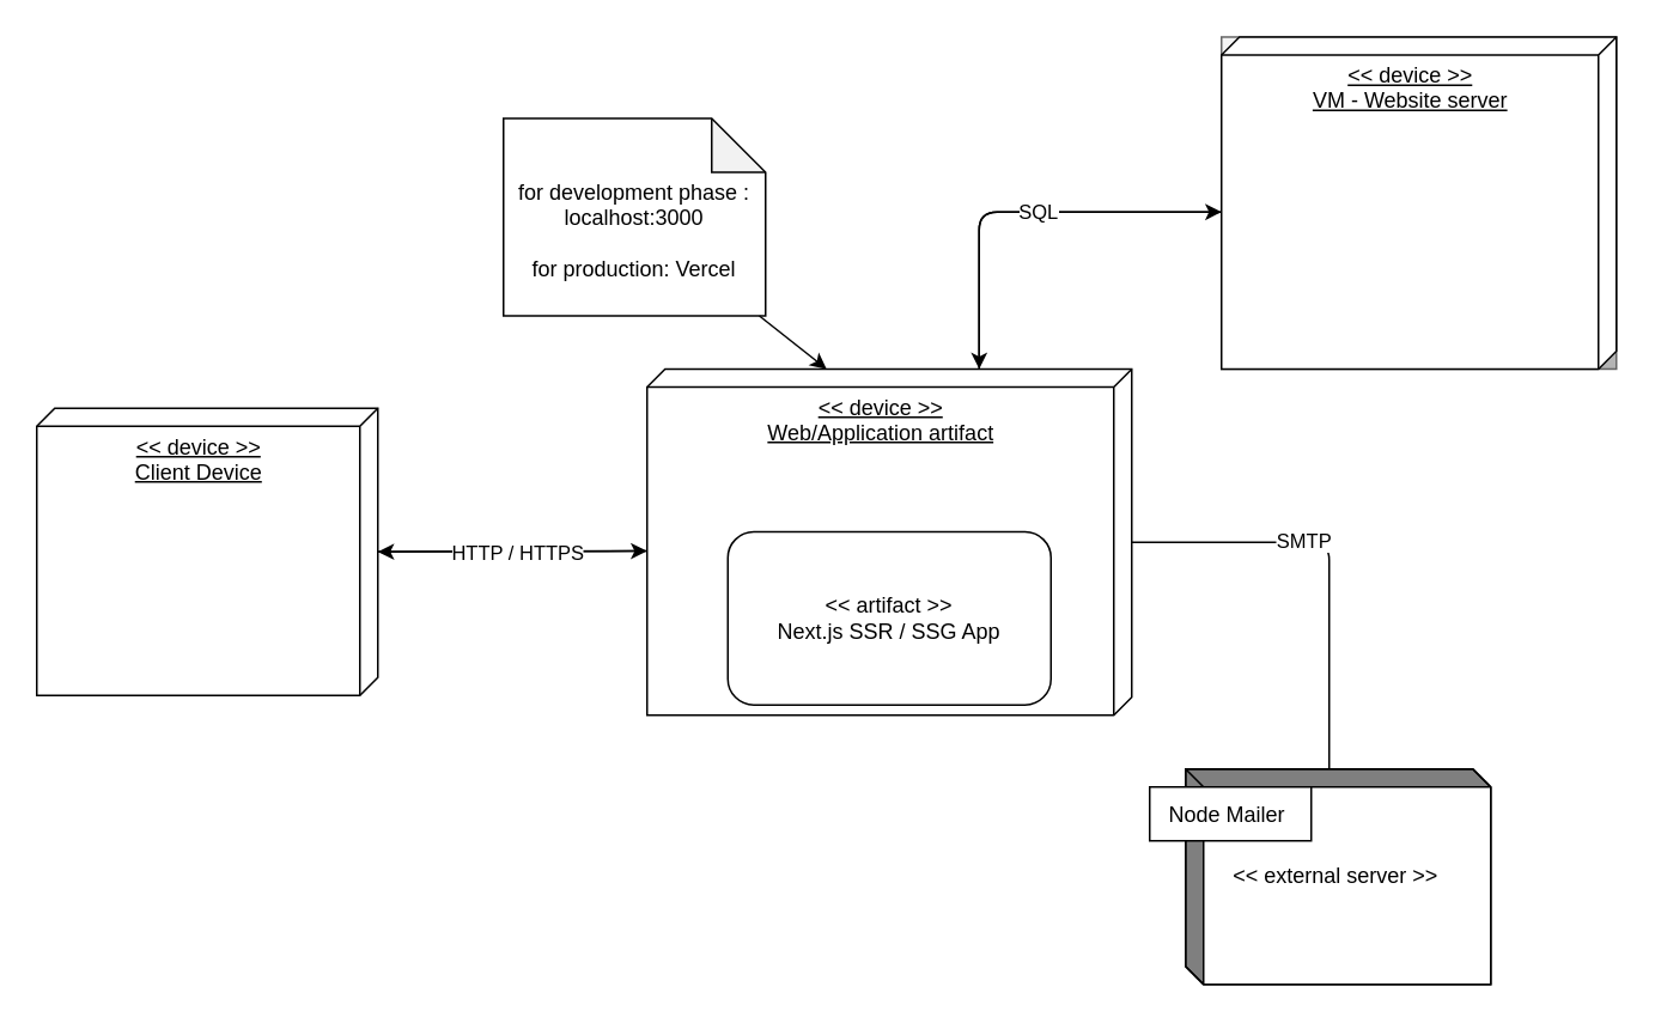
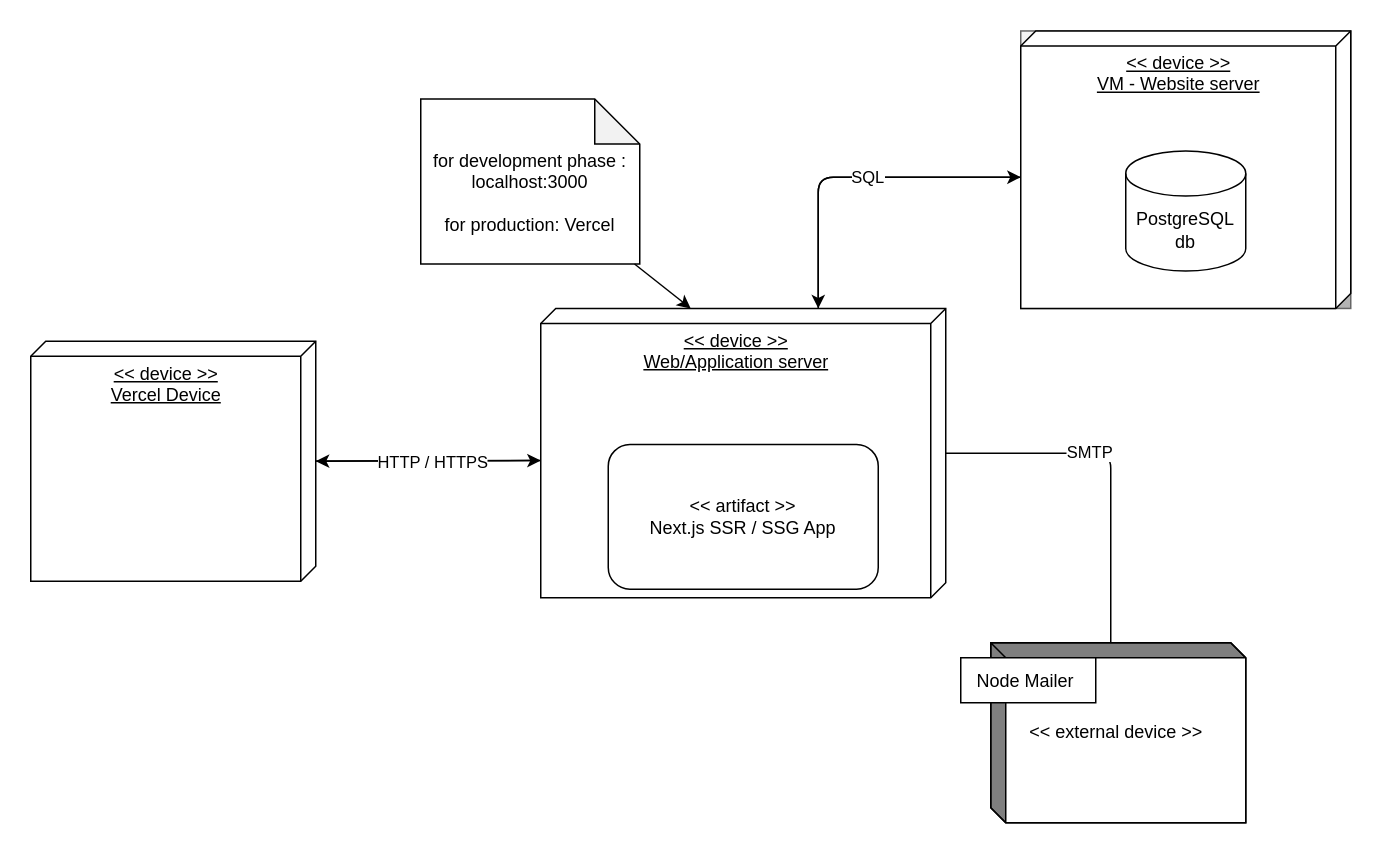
  <mxCell id="0" />
  <mxCell id="1" parent="0" />
  <mxCell id="2" value="" style="group;fillColor=#f5f5f5;gradientColor=#b3b3b3;strokeColor=#666666;" vertex="1" connectable="0" parent="1"><mxGeometry x="680" y="20.14" width="220" height="185" as="geometry" /></mxCell>
  <mxCell id="3" value="&amp;lt;&amp;lt; device &amp;gt;&amp;gt;&lt;br&gt;VM - Website server" style="verticalAlign=top;align=center;spacingTop=8;spacingLeft=2;spacingRight=12;shape=cube;size=10;direction=south;fontStyle=4;html=1;fillColor=default;fillStyle=auto;gradientColor=none;" vertex="1" parent="2"><mxGeometry width="220" height="185" as="geometry" /></mxCell>
+ <mxCell id="4" value="PostgreSQL db" style="shape=cylinder3;whiteSpace=wrap;html=1;boundedLbl=1;backgroundOutline=1;size=15;" vertex="1" parent="2"><mxGeometry x="70" y="80" width="80" height="80" as="geometry" /></mxCell>
  <mxCell id="5" value="" style="group" vertex="1" connectable="0" parent="1"><mxGeometry x="20" y="227" width="190" height="160" as="geometry" /></mxCell>
- <mxCell id="6" value="&amp;lt;&amp;lt; device &amp;gt;&amp;gt;&lt;br&gt;Client Device" style="verticalAlign=top;align=center;spacingTop=8;spacingLeft=2;spacingRight=12;shape=cube;size=10;direction=south;fontStyle=4;html=1;" vertex="1" parent="5"><mxGeometry width="190" height="160" as="geometry" /></mxCell>
- <mxCell id="7" value="&amp;lt;&amp;lt; external server &amp;gt;&amp;gt;&amp;nbsp;&lt;br&gt;" style="html=1;dashed=0;whitespace=wrap;shape=mxgraph.dfd.externalEntity" vertex="1" parent="1"><mxGeometry x="660" y="428" width="170" height="120" as="geometry" /></mxCell>
+ <mxCell id="6" value="&amp;lt;&amp;lt; device &amp;gt;&amp;gt;&lt;br&gt;Vercel Device" style="verticalAlign=top;align=center;spacingTop=8;spacingLeft=2;spacingRight=12;shape=cube;size=10;direction=south;fontStyle=4;html=1;" vertex="1" parent="5"><mxGeometry width="190" height="160" as="geometry" /></mxCell>
+ <mxCell id="7" value="&amp;lt;&amp;lt; external device &amp;gt;&amp;gt;&amp;nbsp;&lt;br&gt;" style="html=1;dashed=0;whitespace=wrap;shape=mxgraph.dfd.externalEntity" vertex="1" parent="1"><mxGeometry x="660" y="428" width="170" height="120" as="geometry" /></mxCell>
  <mxCell id="8" value="Node Mailer " style="autosize=1;part=1;resizable=0;strokeColor=inherit;fillColor=inherit;gradientColor=inherit;" vertex="1" parent="7"><mxGeometry width="90" height="30" relative="1" as="geometry"><mxPoint x="-20" y="10" as="offset" /></mxGeometry></mxCell>
  <mxCell id="9" style="edgeStyle=none;html=1;entryX=0;entryY=0;entryDx=101.43;entryDy=270;entryPerimeter=0;" edge="1" parent="1" source="6" target="18"><mxGeometry relative="1" as="geometry" /></mxCell>
  <mxCell id="10" style="html=1;entryX=0;entryY=0;entryDx=80;entryDy=0;entryPerimeter=0;elbow=vertical;edgeStyle=orthogonalEdgeStyle;endArrow=none;" edge="1" parent="1" source="18" target="7"><mxGeometry relative="1" as="geometry" /></mxCell>
  <mxCell id="11" value="SMTP" style="edgeLabel;html=1;align=center;verticalAlign=middle;resizable=0;points=[];" vertex="1" connectable="0" parent="10"><mxGeometry x="-0.2" y="1" relative="1" as="geometry"><mxPoint as="offset" /></mxGeometry></mxCell>
  <mxCell id="12" value="&lt;br&gt;for development phase : localhost:3000&lt;br&gt;&lt;br&gt;for production: Vercel" style="shape=note;whiteSpace=wrap;html=1;backgroundOutline=1;darkOpacity=0.05;" vertex="1" parent="1"><mxGeometry x="280" y="65.5" width="146" height="110" as="geometry" /></mxCell>
  <mxCell id="13" style="edgeStyle=none;html=1;entryX=0;entryY=0;entryDx=0;entryDy=170;entryPerimeter=0;" edge="1" parent="1" source="12" target="18"><mxGeometry relative="1" as="geometry" /></mxCell>
  <mxCell id="14" style="edgeStyle=orthogonalEdgeStyle;html=1;exitX=0;exitY=0;exitDx=0;exitDy=85;exitPerimeter=0;entryX=0;entryY=0;entryDx=97.5;entryDy=220;entryPerimeter=0;elbow=vertical;" edge="1" parent="1" source="18" target="3"><mxGeometry relative="1" as="geometry" /></mxCell>
  <mxCell id="15" style="edgeStyle=orthogonalEdgeStyle;html=1;exitX=0;exitY=0;exitDx=97.5;exitDy=220;exitPerimeter=0;entryX=0;entryY=0;entryDx=0;entryDy=85;entryPerimeter=0;elbow=vertical;" edge="1" parent="1" source="3" target="18"><mxGeometry relative="1" as="geometry" /></mxCell>
  <mxCell id="16" value="SQL" style="edgeLabel;html=1;align=center;verticalAlign=middle;resizable=0;points=[];" vertex="1" connectable="0" parent="15"><mxGeometry x="-0.077" relative="1" as="geometry"><mxPoint as="offset" /></mxGeometry></mxCell>
  <mxCell id="17" value="" style="group" vertex="1" connectable="0" parent="1"><mxGeometry x="360" y="205.14" width="270" height="192.86" as="geometry" /></mxCell>
- <mxCell id="18" value="&amp;lt;&amp;lt; device &amp;gt;&amp;gt;&lt;br&gt;Web/Application artifact" style="verticalAlign=top;align=center;spacingTop=8;spacingLeft=2;spacingRight=12;shape=cube;size=10;direction=south;fontStyle=4;html=1;" vertex="1" parent="17"><mxGeometry width="270" height="192.86" as="geometry" /></mxCell>
+ <mxCell id="18" value="&amp;lt;&amp;lt; device &amp;gt;&amp;gt;&lt;br&gt;Web/Application server" style="verticalAlign=top;align=center;spacingTop=8;spacingLeft=2;spacingRight=12;shape=cube;size=10;direction=south;fontStyle=4;html=1;" vertex="1" parent="17"><mxGeometry width="270" height="192.86" as="geometry" /></mxCell>
  <mxCell id="19" value="&amp;lt;&amp;lt; artifact &amp;gt;&amp;gt;&lt;br&gt;Next.js SSR / SSG App" style="rounded=1;whiteSpace=wrap;html=1;" vertex="1" parent="17"><mxGeometry x="45" y="90.702" width="180" height="96.43" as="geometry" /></mxCell>
  <mxCell id="20" style="edgeStyle=orthogonalEdgeStyle;html=1;exitX=0;exitY=0;exitDx=101.43;exitDy=270;exitPerimeter=0;elbow=vertical;" edge="1" parent="1" source="18"><mxGeometry relative="1" as="geometry"><mxPoint x="210" y="307" as="targetPoint" /></mxGeometry></mxCell>
  <mxCell id="21" value="HTTP / HTTPS" style="edgeLabel;html=1;align=center;verticalAlign=middle;resizable=0;points=[];" vertex="1" connectable="0" parent="20"><mxGeometry x="-0.036" y="1" relative="1" as="geometry"><mxPoint as="offset" /></mxGeometry></mxCell>
